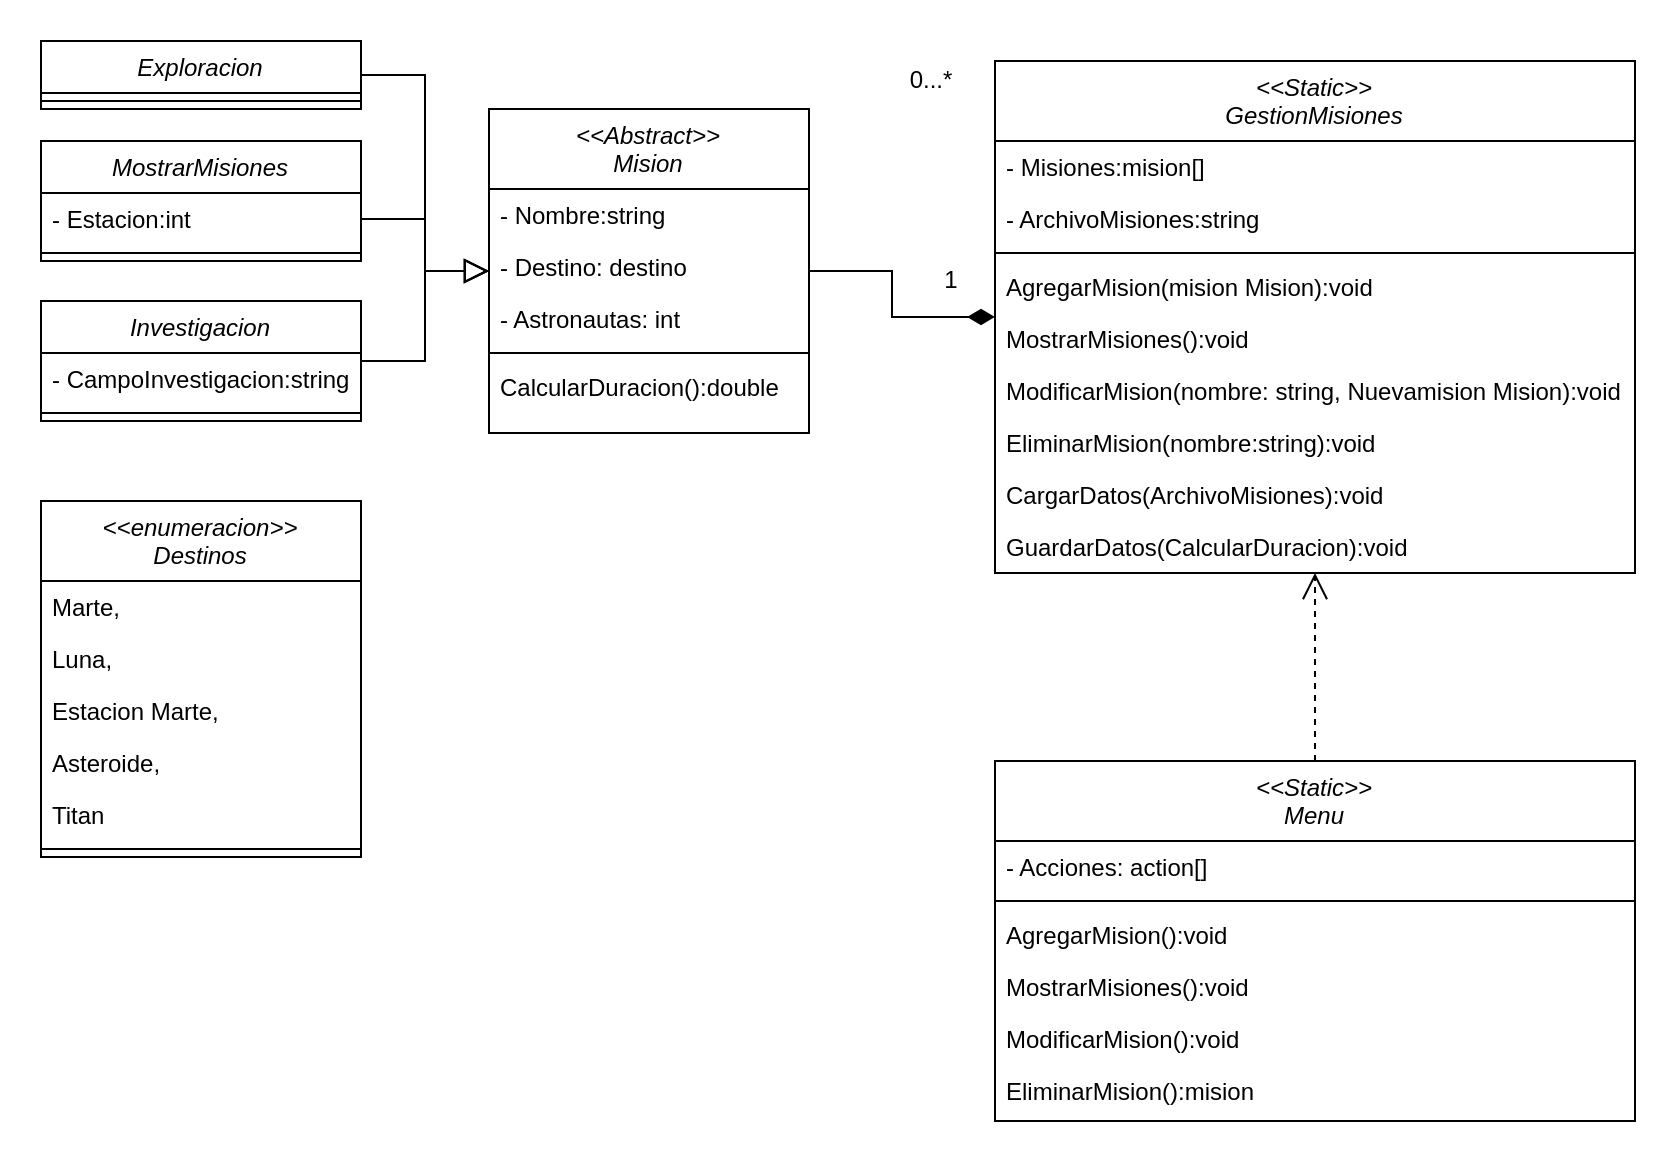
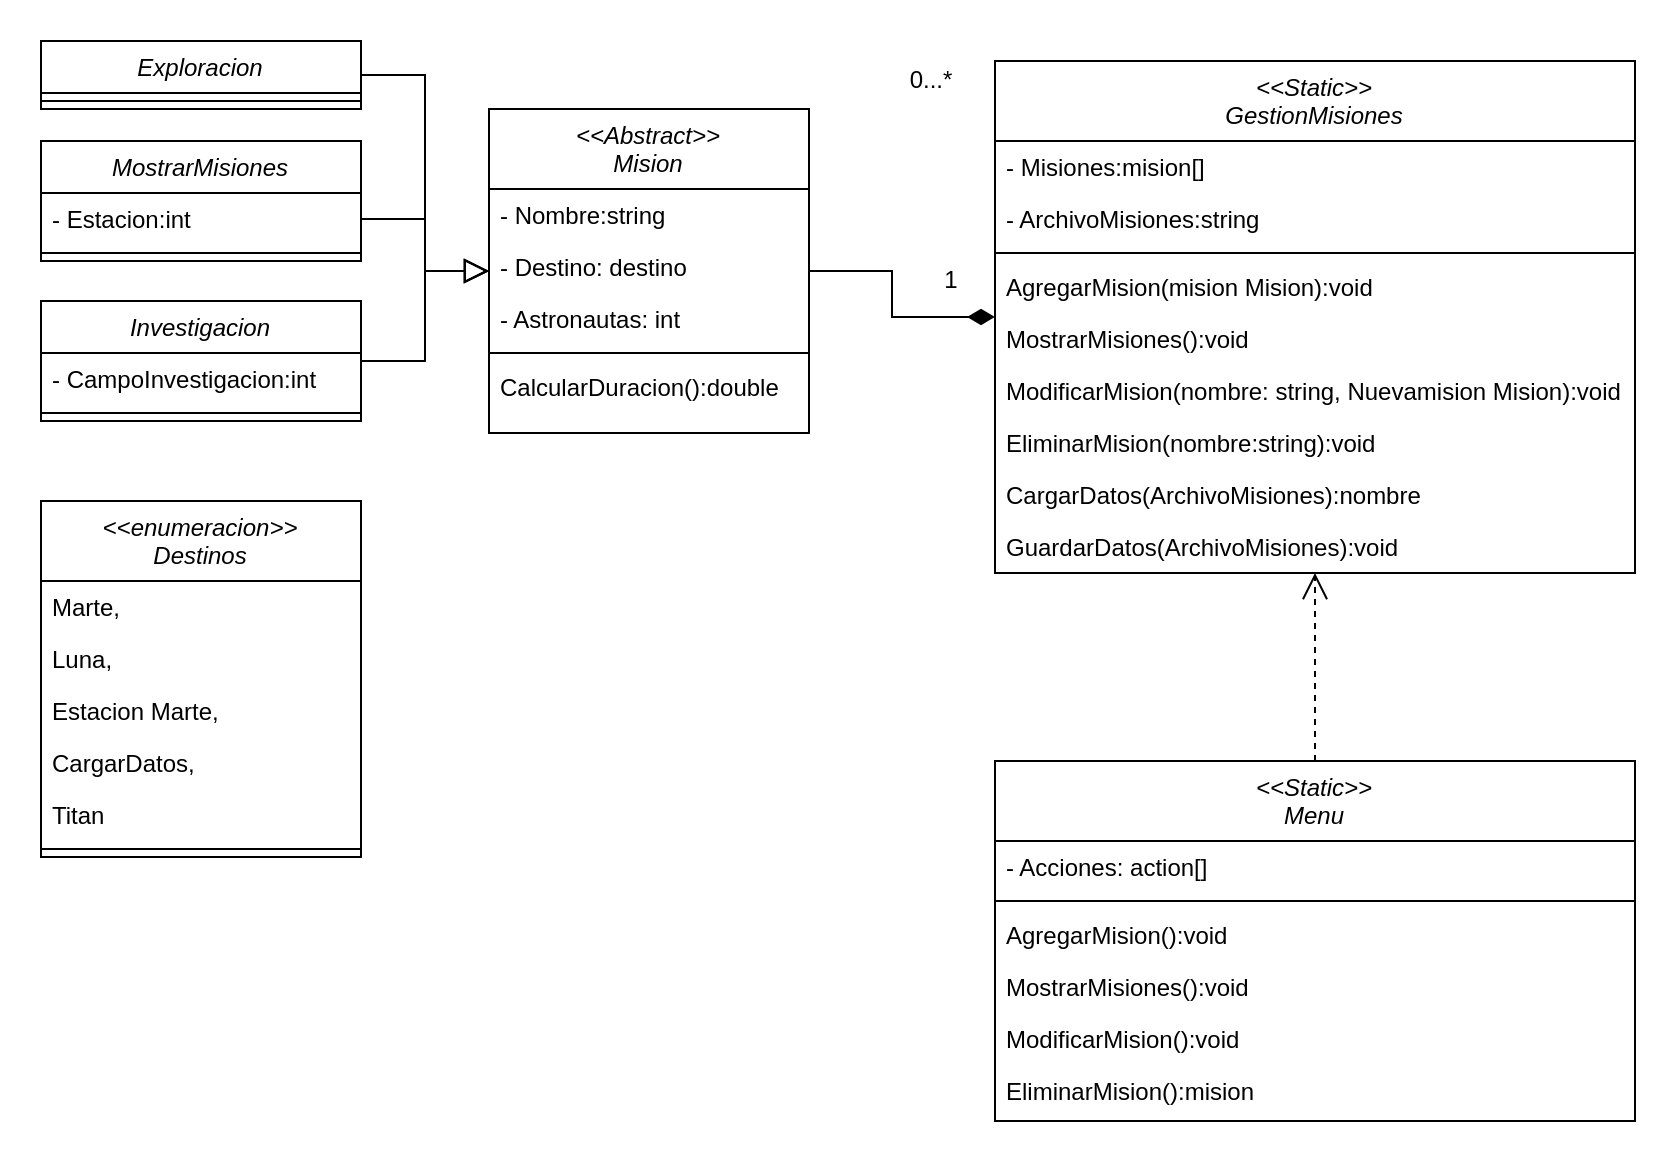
  <mxCell id="0" />
  <mxCell id="1" parent="0" />
  <mxCell id="2" style="edgeStyle=orthogonalEdgeStyle;rounded=0;orthogonalLoop=1;jettySize=auto;html=1;endArrow=diamondThin;endFill=1;endSize=11;" edge="1" parent="1" source="3" target="27"><mxGeometry relative="1" as="geometry" /></mxCell>
  <mxCell id="3" value="&lt;&lt;Abstract&gt;&gt;&#10;Mision" style="swimlane;fontStyle=2;align=center;verticalAlign=top;childLayout=stackLayout;horizontal=1;startSize=40;horizontalStack=0;resizeParent=1;resizeLast=0;collapsible=1;marginBottom=0;rounded=0;shadow=0;strokeWidth=1;" parent="1" vertex="1"><mxGeometry x="244" y="54" width="160" height="162" as="geometry"><mxRectangle x="230" y="140" width="160" height="26" as="alternateBounds" /></mxGeometry></mxCell>
  <mxCell id="4" value="- Nombre:string " style="text;align=left;verticalAlign=top;spacingLeft=4;spacingRight=4;overflow=hidden;rotatable=0;points=[[0,0.5],[1,0.5]];portConstraint=eastwest;" parent="3" vertex="1"><mxGeometry y="40" width="160" height="26" as="geometry" /></mxCell>
  <mxCell id="5" value="- Destino: destino" style="text;align=left;verticalAlign=top;spacingLeft=4;spacingRight=4;overflow=hidden;rotatable=0;points=[[0,0.5],[1,0.5]];portConstraint=eastwest;rounded=0;shadow=0;html=0;" parent="3" vertex="1"><mxGeometry y="66" width="160" height="26" as="geometry" /></mxCell>
  <mxCell id="6" value="- Astronautas: int " style="text;align=left;verticalAlign=top;spacingLeft=4;spacingRight=4;overflow=hidden;rotatable=0;points=[[0,0.5],[1,0.5]];portConstraint=eastwest;rounded=0;shadow=0;html=0;" vertex="1" parent="3"><mxGeometry y="92" width="160" height="26" as="geometry" /></mxCell>
  <mxCell id="7" value="" style="line;html=1;strokeWidth=1;align=left;verticalAlign=middle;spacingTop=-1;spacingLeft=3;spacingRight=3;rotatable=0;labelPosition=right;points=[];portConstraint=eastwest;" parent="3" vertex="1"><mxGeometry y="118" width="160" height="8" as="geometry" /></mxCell>
  <mxCell id="8" value="CalcularDuracion():double" style="text;align=left;verticalAlign=top;spacingLeft=4;spacingRight=4;overflow=hidden;rotatable=0;points=[[0,0.5],[1,0.5]];portConstraint=eastwest;" parent="3" vertex="1"><mxGeometry y="126" width="160" height="26" as="geometry" /></mxCell>
  <mxCell id="9" style="edgeStyle=orthogonalEdgeStyle;rounded=0;orthogonalLoop=1;jettySize=auto;html=1;endArrow=block;endFill=0;endSize=10;" edge="1" parent="1" source="10" target="3"><mxGeometry relative="1" as="geometry" /></mxCell>
  <mxCell id="10" value="Exploracion" style="swimlane;fontStyle=2;align=center;verticalAlign=top;childLayout=stackLayout;horizontal=1;startSize=26;horizontalStack=0;resizeParent=1;resizeLast=0;collapsible=1;marginBottom=0;rounded=0;shadow=0;strokeWidth=1;" vertex="1" parent="1"><mxGeometry x="20" width="160" height="34" as="geometry" y="20"><mxRectangle x="230" y="140" width="160" height="26" as="alternateBounds" /></mxGeometry></mxCell>
  <mxCell id="11" value="" style="line;html=1;strokeWidth=1;align=left;verticalAlign=middle;spacingTop=-1;spacingLeft=3;spacingRight=3;rotatable=0;labelPosition=right;points=[];portConstraint=eastwest;" vertex="1" parent="10"><mxGeometry y="26" width="160" height="8" as="geometry" /></mxCell>
  <mxCell id="12" value="MostrarMisiones" style="swimlane;fontStyle=2;align=center;verticalAlign=top;childLayout=stackLayout;horizontal=1;startSize=26;horizontalStack=0;resizeParent=1;resizeLast=0;collapsible=1;marginBottom=0;rounded=0;shadow=0;strokeWidth=1;" vertex="1" parent="1"><mxGeometry x="20" y="70" width="160" height="60" as="geometry"><mxRectangle x="230" y="140" width="160" height="26" as="alternateBounds" /></mxGeometry></mxCell>
  <mxCell id="13" value="- Estacion:int  " style="text;align=left;verticalAlign=top;spacingLeft=4;spacingRight=4;overflow=hidden;rotatable=0;points=[[0,0.5],[1,0.5]];portConstraint=eastwest;rounded=0;shadow=0;html=0;" vertex="1" parent="12"><mxGeometry y="26" width="160" height="26" as="geometry" /></mxCell>
  <mxCell id="14" value="" style="line;html=1;strokeWidth=1;align=left;verticalAlign=middle;spacingTop=-1;spacingLeft=3;spacingRight=3;rotatable=0;labelPosition=right;points=[];portConstraint=eastwest;" vertex="1" parent="12"><mxGeometry y="52" width="160" height="8" as="geometry" /></mxCell>
  <mxCell id="15" style="edgeStyle=orthogonalEdgeStyle;rounded=0;orthogonalLoop=1;jettySize=auto;html=1;endArrow=block;endFill=0;endSize=10;" edge="1" parent="1" source="16" target="3"><mxGeometry relative="1" as="geometry" /></mxCell>
  <mxCell id="16" value="Investigacion" style="swimlane;fontStyle=2;align=center;verticalAlign=top;childLayout=stackLayout;horizontal=1;startSize=26;horizontalStack=0;resizeParent=1;resizeLast=0;collapsible=1;marginBottom=0;rounded=0;shadow=0;strokeWidth=1;" vertex="1" parent="1"><mxGeometry x="20" y="150" width="160" height="60" as="geometry"><mxRectangle x="230" y="140" width="160" height="26" as="alternateBounds" /></mxGeometry></mxCell>
- <mxCell id="17" value="- CampoInvestigacion:string" style="text;align=left;verticalAlign=top;spacingLeft=4;spacingRight=4;overflow=hidden;rotatable=0;points=[[0,0.5],[1,0.5]];portConstraint=eastwest;" vertex="1" parent="16"><mxGeometry y="26" width="160" height="26" as="geometry" /></mxCell>
+ <mxCell id="17" value="- CampoInvestigacion:int" style="text;align=left;verticalAlign=top;spacingLeft=4;spacingRight=4;overflow=hidden;rotatable=0;points=[[0,0.5],[1,0.5]];portConstraint=eastwest;" vertex="1" parent="16"><mxGeometry y="26" width="160" height="26" as="geometry" /></mxCell>
  <mxCell id="18" value="" style="line;html=1;strokeWidth=1;align=left;verticalAlign=middle;spacingTop=-1;spacingLeft=3;spacingRight=3;rotatable=0;labelPosition=right;points=[];portConstraint=eastwest;" vertex="1" parent="16"><mxGeometry y="52" width="160" height="8" as="geometry" /></mxCell>
  <mxCell id="19" value="&lt;&lt;enumeracion&gt;&gt;&#10;Destinos" style="swimlane;fontStyle=2;align=center;verticalAlign=top;childLayout=stackLayout;horizontal=1;startSize=40;horizontalStack=0;resizeParent=1;resizeLast=0;collapsible=1;marginBottom=0;rounded=0;shadow=0;strokeWidth=1;" vertex="1" parent="1"><mxGeometry x="20" y="250" width="160" height="178" as="geometry"><mxRectangle x="230" y="140" width="160" height="26" as="alternateBounds" /></mxGeometry></mxCell>
  <mxCell id="20" value="Marte," style="text;align=left;verticalAlign=top;spacingLeft=4;spacingRight=4;overflow=hidden;rotatable=0;points=[[0,0.5],[1,0.5]];portConstraint=eastwest;" vertex="1" parent="19"><mxGeometry y="40" width="160" height="26" as="geometry" /></mxCell>
  <mxCell id="21" value="Luna," style="text;align=left;verticalAlign=top;spacingLeft=4;spacingRight=4;overflow=hidden;rotatable=0;points=[[0,0.5],[1,0.5]];portConstraint=eastwest;rounded=0;shadow=0;html=0;" vertex="1" parent="19"><mxGeometry y="66" width="160" height="26" as="geometry" /></mxCell>
  <mxCell id="22" value="Estacion Marte,&#10;" style="text;align=left;verticalAlign=top;spacingLeft=4;spacingRight=4;overflow=hidden;rotatable=0;points=[[0,0.5],[1,0.5]];portConstraint=eastwest;rounded=0;shadow=0;html=0;" vertex="1" parent="19"><mxGeometry y="92" width="160" height="26" as="geometry" /></mxCell>
- <mxCell id="23" value="Asteroide," style="text;align=left;verticalAlign=top;spacingLeft=4;spacingRight=4;overflow=hidden;rotatable=0;points=[[0,0.5],[1,0.5]];portConstraint=eastwest;rounded=0;shadow=0;html=0;" vertex="1" parent="19"><mxGeometry y="118" width="160" height="26" as="geometry" /></mxCell>
+ <mxCell id="23" value="CargarDatos," style="text;align=left;verticalAlign=top;spacingLeft=4;spacingRight=4;overflow=hidden;rotatable=0;points=[[0,0.5],[1,0.5]];portConstraint=eastwest;rounded=0;shadow=0;html=0;" vertex="1" parent="19"><mxGeometry y="118" width="160" height="26" as="geometry" /></mxCell>
  <mxCell id="24" value="Titan" style="text;align=left;verticalAlign=top;spacingLeft=4;spacingRight=4;overflow=hidden;rotatable=0;points=[[0,0.5],[1,0.5]];portConstraint=eastwest;rounded=0;shadow=0;html=0;" vertex="1" parent="19"><mxGeometry y="144" width="160" height="26" as="geometry" /></mxCell>
  <mxCell id="25" value="" style="line;html=1;strokeWidth=1;align=left;verticalAlign=middle;spacingTop=-1;spacingLeft=3;spacingRight=3;rotatable=0;labelPosition=right;points=[];portConstraint=eastwest;" vertex="1" parent="19"><mxGeometry y="170" width="160" height="8" as="geometry" /></mxCell>
  <mxCell id="26" style="edgeStyle=orthogonalEdgeStyle;rounded=0;orthogonalLoop=1;jettySize=auto;html=1;endArrow=block;endFill=0;endSize=10;" edge="1" parent="1" source="13" target="3"><mxGeometry relative="1" as="geometry" /></mxCell>
  <mxCell id="27" value="&lt;&lt;Static&gt;&gt;&#10;GestionMisiones" style="swimlane;fontStyle=2;align=center;verticalAlign=top;childLayout=stackLayout;horizontal=1;startSize=40;horizontalStack=0;resizeParent=1;resizeLast=0;collapsible=1;marginBottom=0;rounded=0;shadow=0;strokeWidth=1;" vertex="1" parent="1"><mxGeometry x="497" y="30" width="320" height="256" as="geometry"><mxRectangle x="230" y="140" width="160" height="26" as="alternateBounds" /></mxGeometry></mxCell>
  <mxCell id="28" value="- Misiones:mision[]" style="text;align=left;verticalAlign=top;spacingLeft=4;spacingRight=4;overflow=hidden;rotatable=0;points=[[0,0.5],[1,0.5]];portConstraint=eastwest;" vertex="1" parent="27"><mxGeometry y="40" width="320" height="26" as="geometry" /></mxCell>
  <mxCell id="29" value="- ArchivoMisiones:string " style="text;align=left;verticalAlign=top;spacingLeft=4;spacingRight=4;overflow=hidden;rotatable=0;points=[[0,0.5],[1,0.5]];portConstraint=eastwest;" vertex="1" parent="27"><mxGeometry y="66" width="320" height="26" as="geometry" /></mxCell>
  <mxCell id="30" value="" style="line;html=1;strokeWidth=1;align=left;verticalAlign=middle;spacingTop=-1;spacingLeft=3;spacingRight=3;rotatable=0;labelPosition=right;points=[];portConstraint=eastwest;" vertex="1" parent="27"><mxGeometry y="92" width="320" height="8" as="geometry" /></mxCell>
  <mxCell id="31" value="AgregarMision(mision Mision):void " style="text;align=left;verticalAlign=top;spacingLeft=4;spacingRight=4;overflow=hidden;rotatable=0;points=[[0,0.5],[1,0.5]];portConstraint=eastwest;" vertex="1" parent="27"><mxGeometry y="100" width="320" height="26" as="geometry" /></mxCell>
  <mxCell id="32" value="MostrarMisiones():void " style="text;align=left;verticalAlign=top;spacingLeft=4;spacingRight=4;overflow=hidden;rotatable=0;points=[[0,0.5],[1,0.5]];portConstraint=eastwest;" vertex="1" parent="27"><mxGeometry y="126" width="320" height="26" as="geometry" /></mxCell>
  <mxCell id="33" value="ModificarMision(nombre: string, Nuevamision Mision):void " style="text;align=left;verticalAlign=top;spacingLeft=4;spacingRight=4;overflow=hidden;rotatable=0;points=[[0,0.5],[1,0.5]];portConstraint=eastwest;" vertex="1" parent="27"><mxGeometry y="152" width="320" height="26" as="geometry" /></mxCell>
  <mxCell id="34" value="EliminarMision(nombre:string):void" style="text;align=left;verticalAlign=top;spacingLeft=4;spacingRight=4;overflow=hidden;rotatable=0;points=[[0,0.5],[1,0.5]];portConstraint=eastwest;" vertex="1" parent="27"><mxGeometry y="178" width="320" height="26" as="geometry" /></mxCell>
- <mxCell id="35" value="CargarDatos(ArchivoMisiones):void" style="text;align=left;verticalAlign=top;spacingLeft=4;spacingRight=4;overflow=hidden;rotatable=0;points=[[0,0.5],[1,0.5]];portConstraint=eastwest;" vertex="1" parent="27"><mxGeometry y="204" width="320" height="26" as="geometry" /></mxCell>
- <mxCell id="36" value="GuardarDatos(CalcularDuracion):void " style="text;align=left;verticalAlign=top;spacingLeft=4;spacingRight=4;overflow=hidden;rotatable=0;points=[[0,0.5],[1,0.5]];portConstraint=eastwest;" vertex="1" parent="27"><mxGeometry y="230" width="320" height="26" as="geometry" /></mxCell>
+ <mxCell id="35" value="CargarDatos(ArchivoMisiones):nombre" style="text;align=left;verticalAlign=top;spacingLeft=4;spacingRight=4;overflow=hidden;rotatable=0;points=[[0,0.5],[1,0.5]];portConstraint=eastwest;" vertex="1" parent="27"><mxGeometry y="204" width="320" height="26" as="geometry" /></mxCell>
+ <mxCell id="36" value="GuardarDatos(ArchivoMisiones):void " style="text;align=left;verticalAlign=top;spacingLeft=4;spacingRight=4;overflow=hidden;rotatable=0;points=[[0,0.5],[1,0.5]];portConstraint=eastwest;" vertex="1" parent="27"><mxGeometry y="230" width="320" height="26" as="geometry" /></mxCell>
  <mxCell id="37" style="edgeStyle=orthogonalEdgeStyle;rounded=0;orthogonalLoop=1;jettySize=auto;html=1;dashed=1;endArrow=open;endFill=0;endSize=11;" edge="1" parent="1" source="38" target="27"><mxGeometry relative="1" as="geometry" /></mxCell>
  <mxCell id="38" value="&lt;&lt;Static&gt;&gt;&#10;Menu" style="swimlane;fontStyle=2;align=center;verticalAlign=top;childLayout=stackLayout;horizontal=1;startSize=40;horizontalStack=0;resizeParent=1;resizeLast=0;collapsible=1;marginBottom=0;rounded=0;shadow=0;strokeWidth=1;" vertex="1" parent="1"><mxGeometry x="497" y="380" width="320" height="180" as="geometry"><mxRectangle x="230" y="140" width="160" height="26" as="alternateBounds" /></mxGeometry></mxCell>
  <mxCell id="39" value="- Acciones: action[]" style="text;align=left;verticalAlign=top;spacingLeft=4;spacingRight=4;overflow=hidden;rotatable=0;points=[[0,0.5],[1,0.5]];portConstraint=eastwest;" vertex="1" parent="38"><mxGeometry y="40" width="320" height="26" as="geometry" /></mxCell>
  <mxCell id="40" value="" style="line;html=1;strokeWidth=1;align=left;verticalAlign=middle;spacingTop=-1;spacingLeft=3;spacingRight=3;rotatable=0;labelPosition=right;points=[];portConstraint=eastwest;" vertex="1" parent="38"><mxGeometry y="66" width="320" height="8" as="geometry" /></mxCell>
  <mxCell id="41" value="AgregarMision():void " style="text;align=left;verticalAlign=top;spacingLeft=4;spacingRight=4;overflow=hidden;rotatable=0;points=[[0,0.5],[1,0.5]];portConstraint=eastwest;" vertex="1" parent="38"><mxGeometry y="74" width="320" height="26" as="geometry" /></mxCell>
  <mxCell id="42" value="MostrarMisiones():void " style="text;align=left;verticalAlign=top;spacingLeft=4;spacingRight=4;overflow=hidden;rotatable=0;points=[[0,0.5],[1,0.5]];portConstraint=eastwest;" vertex="1" parent="38"><mxGeometry y="100" width="320" height="26" as="geometry" /></mxCell>
  <mxCell id="43" value="ModificarMision():void " style="text;align=left;verticalAlign=top;spacingLeft=4;spacingRight=4;overflow=hidden;rotatable=0;points=[[0,0.5],[1,0.5]];portConstraint=eastwest;" vertex="1" parent="38"><mxGeometry y="126" width="320" height="26" as="geometry" /></mxCell>
  <mxCell id="44" value="EliminarMision():mision" style="text;align=left;verticalAlign=top;spacingLeft=4;spacingRight=4;overflow=hidden;rotatable=0;points=[[0,0.5],[1,0.5]];portConstraint=eastwest;" vertex="1" parent="38"><mxGeometry y="152" width="320" height="26" as="geometry" /></mxCell>
  <mxCell id="45" value="0...*" style="text;html=1;align=center;verticalAlign=middle;resizable=0;points=[];autosize=1;strokeColor=none;fillColor=none;" vertex="1" parent="1"><mxGeometry x="445" y="25" width="40" height="30" as="geometry" /></mxCell>
  <mxCell id="46" value="1" style="text;html=1;align=center;verticalAlign=middle;resizable=0;points=[];autosize=1;strokeColor=none;fillColor=none;" vertex="1" parent="1"><mxGeometry x="460" y="125" width="30" height="30" as="geometry" /></mxCell>
